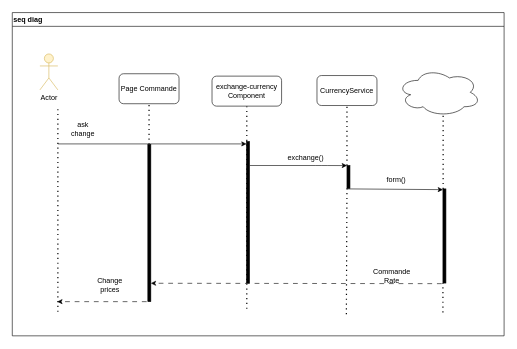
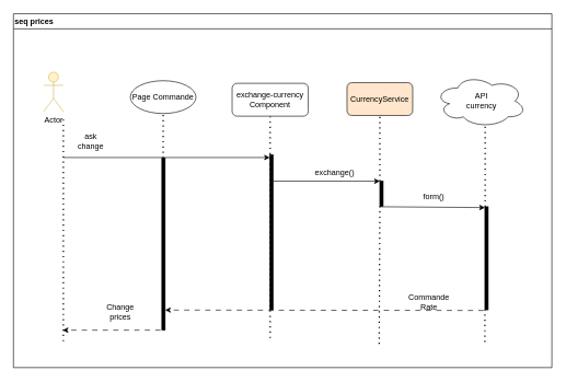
  <mxCell id="0" />
  <mxCell id="1" parent="0" />
- <mxCell id="2" value="Actor" style="shape=umlActor;verticalLabelPosition=bottom;verticalAlign=top;html=1;outlineConnect=0;fillColor=#fff2cc;strokeColor=#d6b656;" parent="1" vertex="1"><mxGeometry x="66" y="89" width="30" height="60" as="geometry" /></mxCell>
- <mxCell id="3" value="seq diag" style="swimlane;whiteSpace=wrap;html=1;align=left;" parent="1" vertex="1"><mxGeometry x="20" y="20" width="820" height="539" as="geometry" /></mxCell>
+ <mxCell id="2" value="Actor" style="shape=umlActor;verticalLabelPosition=bottom;verticalAlign=top;html=1;outlineConnect=0;fillColor=#fff2cc;strokeColor=#d6b656;" parent="1" vertex="1"><mxGeometry x="66" y="109" width="30" height="60" as="geometry" /></mxCell>
+ <mxCell id="3" value="seq prices" style="swimlane;whiteSpace=wrap;html=1;align=left;" parent="1" vertex="1"><mxGeometry x="20" y="20" width="820" height="539" as="geometry" /></mxCell>
  <mxCell id="4" value="" style="endArrow=none;dashed=1;html=1;dashPattern=1 3;strokeWidth=2;startArrow=none;" parent="3" source="15" edge="1"><mxGeometry width="50" height="50" relative="1" as="geometry"><mxPoint x="718" y="495" as="sourcePoint" /><mxPoint x="718.339" y="155" as="targetPoint" /></mxGeometry></mxCell>
  <mxCell id="5" value="" style="ellipse;shape=cloud;whiteSpace=wrap;html=1;" vertex="1" parent="3"><mxGeometry x="642" y="93" width="139" height="80" as="geometry" /></mxCell>
  <mxCell id="6" value="" style="endArrow=none;dashed=1;html=1;dashPattern=1 3;strokeWidth=2;entryX=0.5;entryY=1;entryDx=0;entryDy=0;" parent="3" target="7" edge="1"><mxGeometry width="50" height="50" relative="1" as="geometry"><mxPoint x="391" y="494" as="sourcePoint" /><mxPoint x="398" y="155" as="targetPoint" /></mxGeometry></mxCell>
  <mxCell id="7" value="exchange-currency Component" style="rounded=1;whiteSpace=wrap;html=1;" parent="3" vertex="1"><mxGeometry x="333" y="106" width="116" height="50" as="geometry" /></mxCell>
  <mxCell id="8" value="exchange()" style="text;html=1;align=center;verticalAlign=middle;resizable=0;points=[];autosize=1;strokeColor=none;fillColor=none;" parent="3" vertex="1"><mxGeometry x="450" y="230" width="78" height="26" as="geometry" /></mxCell>
  <mxCell id="9" value="form()" style="text;html=1;align=center;verticalAlign=middle;resizable=0;points=[];autosize=1;strokeColor=none;fillColor=none;" parent="3" vertex="1"><mxGeometry x="606" y="266" width="68" height="26" as="geometry" /></mxCell>
  <mxCell id="10" value="" style="html=1;points=[];perimeter=orthogonalPerimeter;fillColor=strokeColor;" parent="3" vertex="1"><mxGeometry x="390.5" y="215" width="5" height="236" as="geometry" /></mxCell>
  <mxCell id="11" value="Commande Rate" style="text;html=1;strokeColor=none;fillColor=none;align=center;verticalAlign=middle;whiteSpace=wrap;rounded=0;" parent="3" vertex="1"><mxGeometry x="588" y="425" width="90" height="30" as="geometry" /></mxCell>
  <mxCell id="12" value="" style="endArrow=classic;html=1;entryX=0.014;entryY=0.008;entryDx=0;entryDy=0;entryPerimeter=0;" parent="3" target="15" edge="1"><mxGeometry width="50" height="50" relative="1" as="geometry"><mxPoint x="558" y="294" as="sourcePoint" /><mxPoint x="717" y="294" as="targetPoint" /></mxGeometry></mxCell>
  <mxCell id="13" value="" style="html=1;points=[];perimeter=orthogonalPerimeter;fillColor=strokeColor;" parent="3" vertex="1"><mxGeometry x="558" y="255" width="5" height="38" as="geometry" /></mxCell>
  <mxCell id="14" value="" style="endArrow=none;dashed=1;html=1;dashPattern=1 3;strokeWidth=2;" parent="3" target="15" edge="1"><mxGeometry width="50" height="50" relative="1" as="geometry"><mxPoint x="718" y="500" as="sourcePoint" /><mxPoint x="778" y="175" as="targetPoint" /></mxGeometry></mxCell>
  <mxCell id="15" value="" style="html=1;points=[];perimeter=orthogonalPerimeter;fillColor=strokeColor;" parent="3" vertex="1"><mxGeometry x="718" y="294" width="5" height="157" as="geometry" /></mxCell>
  <mxCell id="16" value="" style="endArrow=classic;html=1;dashed=1;dashPattern=8 8;entryX=1;entryY=0.883;entryDx=0;entryDy=0;entryPerimeter=0;" parent="3" edge="1" target="23"><mxGeometry width="50" height="50" relative="1" as="geometry"><mxPoint x="716" y="452" as="sourcePoint" /><mxPoint x="235" y="452" as="targetPoint" /></mxGeometry></mxCell>
  <mxCell id="17" value="" style="endArrow=classic;html=1;entryX=0.001;entryY=0.003;entryDx=0;entryDy=0;entryPerimeter=0;" parent="3" target="13" edge="1"><mxGeometry width="50" height="50" relative="1" as="geometry"><mxPoint x="396" y="255" as="sourcePoint" /><mxPoint x="555" y="254" as="targetPoint" /><Array as="points"><mxPoint x="515" y="255" /></Array></mxGeometry></mxCell>
  <mxCell id="18" value="ask change" style="text;html=1;strokeColor=none;fillColor=none;align=center;verticalAlign=middle;whiteSpace=wrap;rounded=0;" vertex="1" parent="3"><mxGeometry x="88" y="180" width="60" height="30" as="geometry" /></mxCell>
+ <mxCell id="19" value="API currency" style="text;html=1;strokeColor=none;fillColor=none;align=center;verticalAlign=middle;whiteSpace=wrap;rounded=0;" vertex="1" parent="3"><mxGeometry x="683" y="118" width="60" height="30" as="geometry" /></mxCell>
  <mxCell id="20" value="Change prices" style="text;html=1;strokeColor=none;fillColor=none;align=center;verticalAlign=middle;whiteSpace=wrap;rounded=0;" vertex="1" parent="3"><mxGeometry x="133" y="440" width="60" height="30" as="geometry" /></mxCell>
  <mxCell id="21" value="" style="endArrow=none;dashed=1;html=1;dashPattern=1 3;strokeWidth=2;startArrow=none;" edge="1" parent="3" source="23"><mxGeometry width="50" height="50" relative="1" as="geometry"><mxPoint x="228" y="510" as="sourcePoint" /><mxPoint x="228" y="152" as="targetPoint" /></mxGeometry></mxCell>
- <mxCell id="22" value="Page Commande" style="rounded=1;whiteSpace=wrap;html=1;" vertex="1" parent="3"><mxGeometry x="178" y="102" width="100" height="50" as="geometry" /></mxCell>
+ <mxCell id="22" value="Page Commande" style="ellipse;whiteSpace=wrap;html=1;" vertex="1" parent="3"><mxGeometry x="178" y="102" width="100" height="50" as="geometry" /></mxCell>
  <mxCell id="23" value="" style="html=1;points=[];perimeter=orthogonalPerimeter;fillColor=strokeColor;" vertex="1" parent="3"><mxGeometry x="226" y="220" width="5" height="262" as="geometry" /></mxCell>
  <mxCell id="24" value="" style="endArrow=none;dashed=1;html=1;dashPattern=1 3;strokeWidth=2;" parent="1" edge="1"><mxGeometry width="50" height="50" relative="1" as="geometry"><mxPoint x="96" y="519" as="sourcePoint" /><mxPoint x="96" y="179" as="targetPoint" /></mxGeometry></mxCell>
  <mxCell id="25" value="" style="endArrow=classic;html=1;" parent="1" edge="1" target="10"><mxGeometry width="50" height="50" relative="1" as="geometry"><mxPoint x="96" y="239" as="sourcePoint" /><mxPoint x="402" y="236" as="targetPoint" /></mxGeometry></mxCell>
  <mxCell id="26" value="" style="endArrow=classic;html=1;dashed=1;dashPattern=8 8;" edge="1" parent="1"><mxGeometry width="50" height="50" relative="1" as="geometry"><mxPoint x="244" y="502" as="sourcePoint" /><mxPoint x="95" y="502" as="targetPoint" /></mxGeometry></mxCell>
  <mxCell id="27" value="" style="endArrow=none;dashed=1;html=1;dashPattern=1 3;strokeWidth=2;startArrow=none;" edge="1" parent="1"><mxGeometry width="50" height="50" relative="1" as="geometry"><mxPoint x="578" y="275" as="sourcePoint" /><mxPoint x="578" y="175" as="targetPoint" /></mxGeometry></mxCell>
- <mxCell id="28" value="CurrencyService" style="rounded=1;whiteSpace=wrap;html=1;" vertex="1" parent="1"><mxGeometry x="528" y="125" width="100" height="50" as="geometry" /></mxCell>
+ <mxCell id="28" value="CurrencyService" style="rounded=1;whiteSpace=wrap;html=1;fillColor=#ffe6cc;" vertex="1" parent="1"><mxGeometry x="528" y="125" width="100" height="50" as="geometry" /></mxCell>
  <mxCell id="29" value="" style="endArrow=none;dashed=1;html=1;dashPattern=1 3;strokeWidth=2;" edge="1" parent="1"><mxGeometry width="50" height="50" relative="1" as="geometry"><mxPoint x="577" y="523" as="sourcePoint" /><mxPoint x="578" y="313" as="targetPoint" /></mxGeometry></mxCell>
